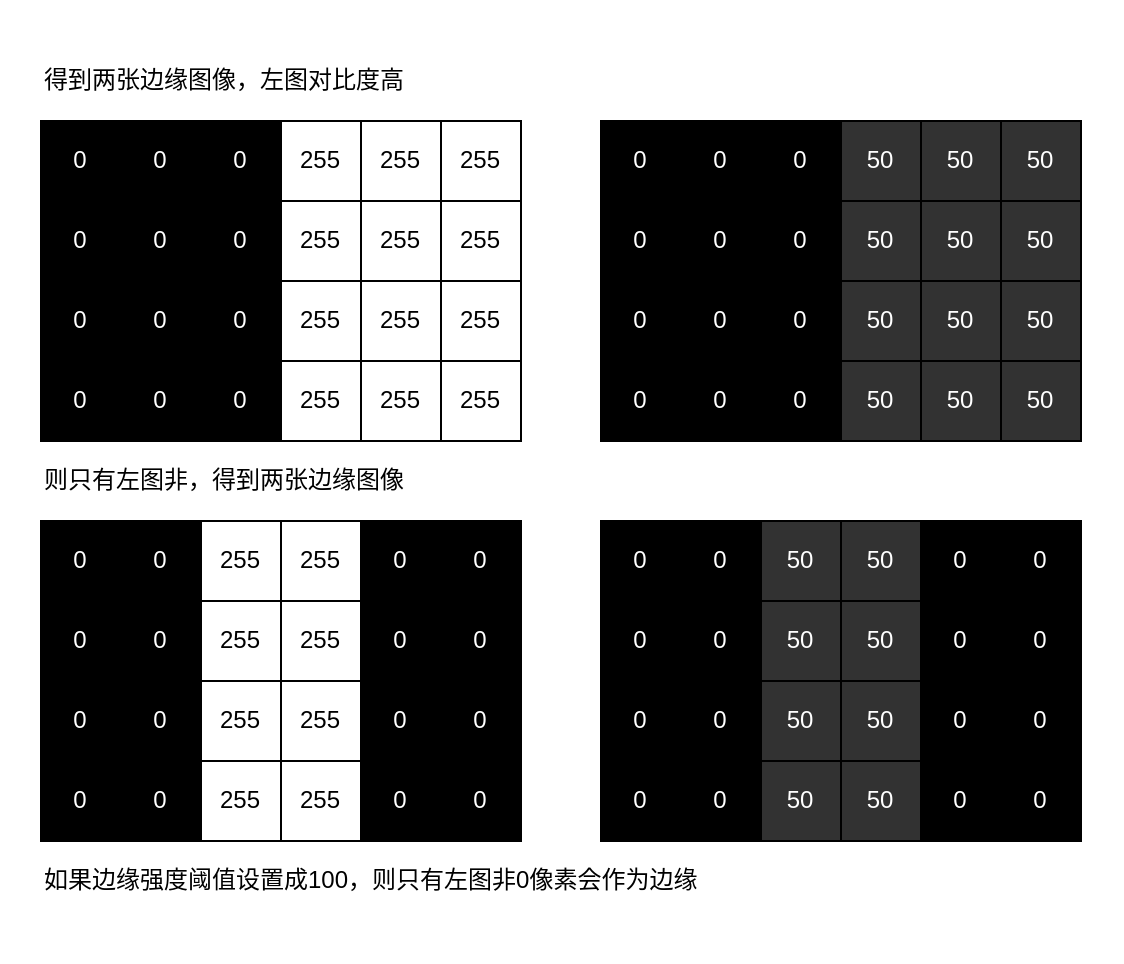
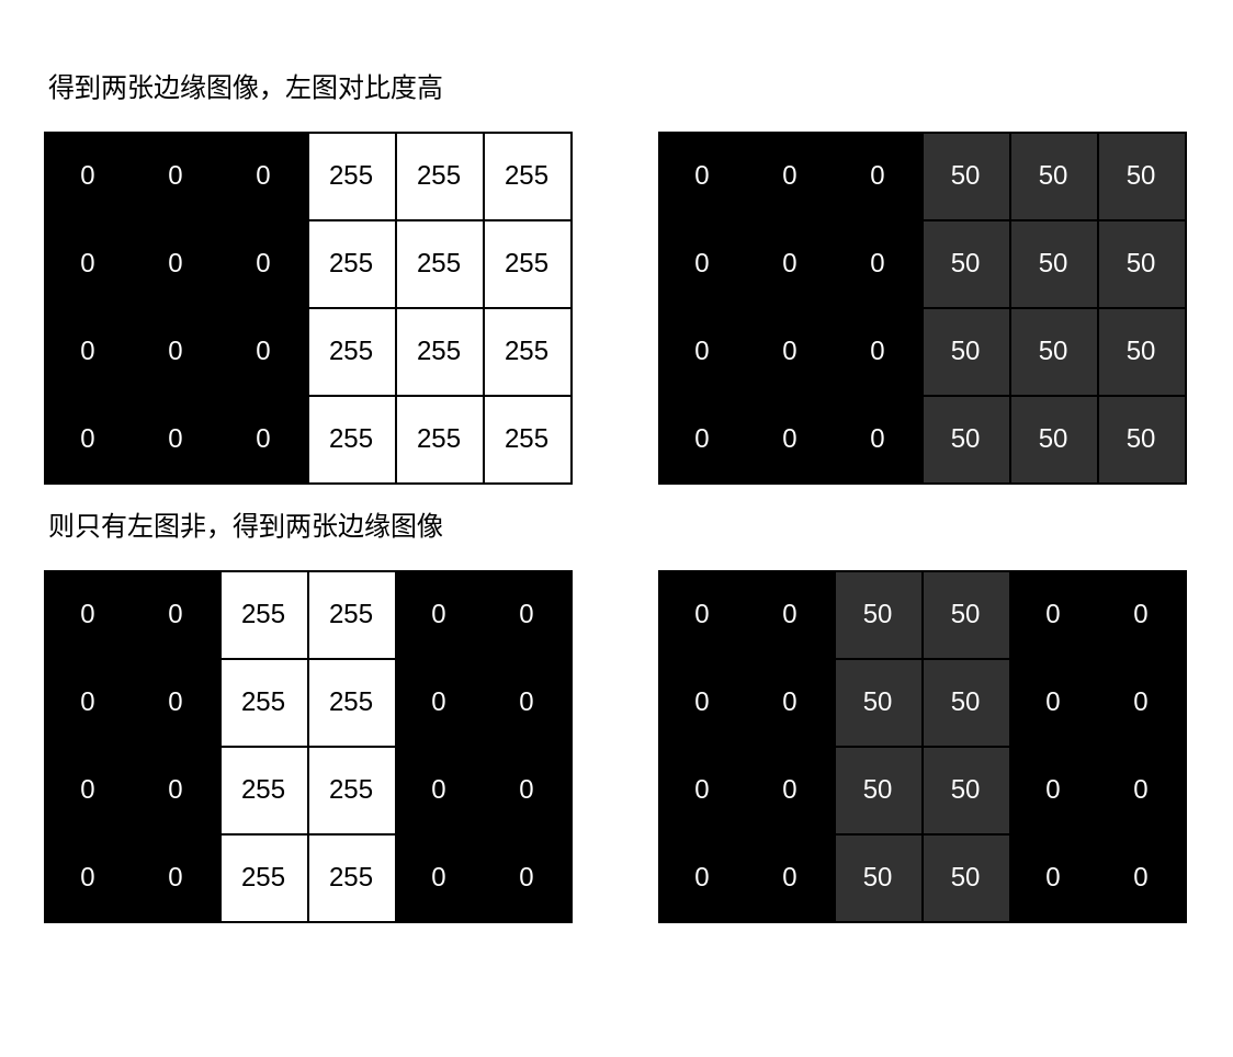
  <mxCell id="0" />
  <mxCell id="1" parent="0" />
  <mxCell id="2" value="0" style="rounded=0;whiteSpace=wrap;html=1;fillColor=#000000;fontColor=#FFFFFF;" parent="1" vertex="1"><mxGeometry x="340" y="60" width="40" height="40" as="geometry" /></mxCell>
  <mxCell id="3" value="0" style="rounded=0;whiteSpace=wrap;html=1;fillColor=#000000;fontColor=#FFFFFF;" parent="1" vertex="1"><mxGeometry x="380" y="60" width="40" height="40" as="geometry" /></mxCell>
  <mxCell id="4" value="0" style="rounded=0;whiteSpace=wrap;html=1;fillColor=#000000;fontColor=#FFFFFF;" parent="1" vertex="1"><mxGeometry x="380" y="100" width="40" height="40" as="geometry" /></mxCell>
  <mxCell id="5" value="0" style="rounded=0;whiteSpace=wrap;html=1;fillColor=#000000;fontColor=#FFFFFF;" parent="1" vertex="1"><mxGeometry x="340" y="100" width="40" height="40" as="geometry" /></mxCell>
  <mxCell id="6" value="0" style="rounded=0;whiteSpace=wrap;html=1;fillColor=#000000;fontColor=#FFFFFF;" parent="1" vertex="1"><mxGeometry x="380" y="140" width="40" height="40" as="geometry" /></mxCell>
  <mxCell id="7" value="0" style="rounded=0;whiteSpace=wrap;html=1;fillColor=#000000;fontColor=#FFFFFF;" parent="1" vertex="1"><mxGeometry x="340" y="140" width="40" height="40" as="geometry" /></mxCell>
  <mxCell id="8" value="0" style="rounded=0;whiteSpace=wrap;html=1;fillColor=#000000;fontColor=#FFFFFF;" parent="1" vertex="1"><mxGeometry x="340" y="180" width="40" height="40" as="geometry" /></mxCell>
  <mxCell id="9" value="0" style="rounded=0;whiteSpace=wrap;html=1;fillColor=#000000;fontColor=#FFFFFF;" parent="1" vertex="1"><mxGeometry x="380" y="180" width="40" height="40" as="geometry" /></mxCell>
  <mxCell id="10" value="0" style="rounded=0;whiteSpace=wrap;html=1;fillColor=#000000;fontColor=#FFFFFF;" parent="1" vertex="1"><mxGeometry x="300" y="60" width="40" height="40" as="geometry" /></mxCell>
  <mxCell id="11" value="0" style="rounded=0;whiteSpace=wrap;html=1;fillColor=#000000;fontColor=#FFFFFF;" parent="1" vertex="1"><mxGeometry x="300" y="100" width="40" height="40" as="geometry" /></mxCell>
  <mxCell id="12" value="0" style="rounded=0;whiteSpace=wrap;html=1;fillColor=#000000;fontColor=#FFFFFF;" parent="1" vertex="1"><mxGeometry x="300" y="140" width="40" height="40" as="geometry" /></mxCell>
  <mxCell id="13" value="0" style="rounded=0;whiteSpace=wrap;html=1;fillColor=#000000;fontColor=#FFFFFF;" parent="1" vertex="1"><mxGeometry x="300" y="180" width="40" height="40" as="geometry" /></mxCell>
  <mxCell id="14" value="50" style="rounded=0;whiteSpace=wrap;html=1;fillColor=#323232;fontColor=#FFFFFF;" parent="1" vertex="1"><mxGeometry x="420" y="60" width="40" height="40" as="geometry" /></mxCell>
  <mxCell id="15" value="50" style="rounded=0;whiteSpace=wrap;html=1;fillColor=#323232;fontColor=#FFFFFF;" parent="1" vertex="1"><mxGeometry x="420" y="100" width="40" height="40" as="geometry" /></mxCell>
  <mxCell id="16" value="50" style="rounded=0;whiteSpace=wrap;html=1;fillColor=#323232;fontColor=#FFFFFF;" parent="1" vertex="1"><mxGeometry x="460" y="60" width="40" height="40" as="geometry" /></mxCell>
  <mxCell id="17" value="50" style="rounded=0;whiteSpace=wrap;html=1;fillColor=#323232;fontColor=#FFFFFF;" parent="1" vertex="1"><mxGeometry x="460" y="100" width="40" height="40" as="geometry" /></mxCell>
  <mxCell id="18" value="50" style="rounded=0;whiteSpace=wrap;html=1;fillColor=#323232;fontColor=#FFFFFF;" parent="1" vertex="1"><mxGeometry x="500" y="60" width="40" height="40" as="geometry" /></mxCell>
  <mxCell id="19" value="50" style="rounded=0;whiteSpace=wrap;html=1;fillColor=#323232;fontColor=#FFFFFF;" parent="1" vertex="1"><mxGeometry x="500" y="100" width="40" height="40" as="geometry" /></mxCell>
  <mxCell id="20" value="50" style="rounded=0;whiteSpace=wrap;html=1;fillColor=#323232;fontColor=#FFFFFF;" parent="1" vertex="1"><mxGeometry x="420" y="140" width="40" height="40" as="geometry" /></mxCell>
  <mxCell id="21" value="50" style="rounded=0;whiteSpace=wrap;html=1;fillColor=#323232;fontColor=#FFFFFF;" parent="1" vertex="1"><mxGeometry x="420" y="180" width="40" height="40" as="geometry" /></mxCell>
  <mxCell id="22" value="50" style="rounded=0;whiteSpace=wrap;html=1;fillColor=#323232;fontColor=#FFFFFF;" parent="1" vertex="1"><mxGeometry x="460" y="140" width="40" height="40" as="geometry" /></mxCell>
  <mxCell id="23" value="50" style="rounded=0;whiteSpace=wrap;html=1;fillColor=#323232;fontColor=#FFFFFF;" parent="1" vertex="1"><mxGeometry x="460" y="180" width="40" height="40" as="geometry" /></mxCell>
  <mxCell id="24" value="50" style="rounded=0;whiteSpace=wrap;html=1;fillColor=#323232;fontColor=#FFFFFF;" parent="1" vertex="1"><mxGeometry x="500" y="140" width="40" height="40" as="geometry" /></mxCell>
  <mxCell id="25" value="50" style="rounded=0;whiteSpace=wrap;html=1;fillColor=#323232;fontColor=#FFFFFF;" parent="1" vertex="1"><mxGeometry x="500" y="180" width="40" height="40" as="geometry" /></mxCell>
  <mxCell id="26" value="0" style="rounded=0;whiteSpace=wrap;html=1;fillColor=#000000;fontColor=#FFFFFF;" parent="1" vertex="1"><mxGeometry x="60" y="260" width="40" height="40" as="geometry" /></mxCell>
  <mxCell id="27" value="0" style="rounded=0;whiteSpace=wrap;html=1;fillColor=#000000;fontColor=#FFFFFF;" parent="1" vertex="1"><mxGeometry x="60" y="300" width="40" height="40" as="geometry" /></mxCell>
  <mxCell id="28" value="0" style="rounded=0;whiteSpace=wrap;html=1;fillColor=#000000;fontColor=#FFFFFF;" parent="1" vertex="1"><mxGeometry x="60" y="340" width="40" height="40" as="geometry" /></mxCell>
  <mxCell id="29" value="0" style="rounded=0;whiteSpace=wrap;html=1;fillColor=#000000;fontColor=#FFFFFF;" parent="1" vertex="1"><mxGeometry x="60" y="380" width="40" height="40" as="geometry" /></mxCell>
  <mxCell id="30" value="0" style="rounded=0;whiteSpace=wrap;html=1;fillColor=#000000;fontColor=#FFFFFF;" parent="1" vertex="1"><mxGeometry x="20" y="260" width="40" height="40" as="geometry" /></mxCell>
  <mxCell id="31" value="0" style="rounded=0;whiteSpace=wrap;html=1;fillColor=#000000;fontColor=#FFFFFF;" parent="1" vertex="1"><mxGeometry x="20" y="300" width="40" height="40" as="geometry" /></mxCell>
  <mxCell id="32" value="0" style="rounded=0;whiteSpace=wrap;html=1;fillColor=#000000;fontColor=#FFFFFF;" parent="1" vertex="1"><mxGeometry x="20" y="340" width="40" height="40" as="geometry" /></mxCell>
  <mxCell id="33" value="0" style="rounded=0;whiteSpace=wrap;html=1;fillColor=#000000;fontColor=#FFFFFF;" parent="1" vertex="1"><mxGeometry x="20" y="380" width="40" height="40" as="geometry" /></mxCell>
  <mxCell id="34" value="255" style="rounded=0;whiteSpace=wrap;html=1;" parent="1" vertex="1"><mxGeometry x="100" y="380" width="40" height="40" as="geometry" /></mxCell>
  <mxCell id="35" value="255" style="rounded=0;whiteSpace=wrap;html=1;" parent="1" vertex="1"><mxGeometry x="140" y="380" width="40" height="40" as="geometry" /></mxCell>
  <mxCell id="36" value="255" style="rounded=0;whiteSpace=wrap;html=1;" parent="1" vertex="1"><mxGeometry x="100" y="340" width="40" height="40" as="geometry" /></mxCell>
  <mxCell id="37" value="255" style="rounded=0;whiteSpace=wrap;html=1;" parent="1" vertex="1"><mxGeometry x="140" y="340" width="40" height="40" as="geometry" /></mxCell>
  <mxCell id="38" value="255" style="rounded=0;whiteSpace=wrap;html=1;" parent="1" vertex="1"><mxGeometry x="100" y="300" width="40" height="40" as="geometry" /></mxCell>
  <mxCell id="39" value="255" style="rounded=0;whiteSpace=wrap;html=1;" parent="1" vertex="1"><mxGeometry x="140" y="300" width="40" height="40" as="geometry" /></mxCell>
  <mxCell id="40" value="255" style="rounded=0;whiteSpace=wrap;html=1;" parent="1" vertex="1"><mxGeometry x="100" y="260" width="40" height="40" as="geometry" /></mxCell>
  <mxCell id="41" value="255" style="rounded=0;whiteSpace=wrap;html=1;" parent="1" vertex="1"><mxGeometry x="140" y="260" width="40" height="40" as="geometry" /></mxCell>
  <mxCell id="42" value="0" style="rounded=0;whiteSpace=wrap;html=1;fillColor=#000000;fontColor=#FFFFFF;" parent="1" vertex="1"><mxGeometry x="220" y="260" width="40" height="40" as="geometry" /></mxCell>
  <mxCell id="43" value="0" style="rounded=0;whiteSpace=wrap;html=1;fillColor=#000000;fontColor=#FFFFFF;" parent="1" vertex="1"><mxGeometry x="220" y="300" width="40" height="40" as="geometry" /></mxCell>
  <mxCell id="44" value="0" style="rounded=0;whiteSpace=wrap;html=1;fillColor=#000000;fontColor=#FFFFFF;" parent="1" vertex="1"><mxGeometry x="220" y="340" width="40" height="40" as="geometry" /></mxCell>
  <mxCell id="45" value="0" style="rounded=0;whiteSpace=wrap;html=1;fillColor=#000000;fontColor=#FFFFFF;" parent="1" vertex="1"><mxGeometry x="220" y="380" width="40" height="40" as="geometry" /></mxCell>
  <mxCell id="46" value="0" style="rounded=0;whiteSpace=wrap;html=1;fillColor=#000000;fontColor=#FFFFFF;" parent="1" vertex="1"><mxGeometry x="180" y="260" width="40" height="40" as="geometry" /></mxCell>
  <mxCell id="47" value="0" style="rounded=0;whiteSpace=wrap;html=1;fillColor=#000000;fontColor=#FFFFFF;" parent="1" vertex="1"><mxGeometry x="180" y="300" width="40" height="40" as="geometry" /></mxCell>
  <mxCell id="48" value="0" style="rounded=0;whiteSpace=wrap;html=1;fillColor=#000000;fontColor=#FFFFFF;" parent="1" vertex="1"><mxGeometry x="180" y="340" width="40" height="40" as="geometry" /></mxCell>
  <mxCell id="49" value="0" style="rounded=0;whiteSpace=wrap;html=1;fillColor=#000000;fontColor=#FFFFFF;" parent="1" vertex="1"><mxGeometry x="180" y="380" width="40" height="40" as="geometry" /></mxCell>
  <mxCell id="50" value="0" style="rounded=0;whiteSpace=wrap;html=1;fillColor=#000000;fontColor=#FFFFFF;" parent="1" vertex="1"><mxGeometry x="300" y="260" width="40" height="40" as="geometry" /></mxCell>
  <mxCell id="51" value="0" style="rounded=0;whiteSpace=wrap;html=1;fillColor=#000000;fontColor=#FFFFFF;" parent="1" vertex="1"><mxGeometry x="340" y="260" width="40" height="40" as="geometry" /></mxCell>
  <mxCell id="52" value="0" style="rounded=0;whiteSpace=wrap;html=1;fillColor=#000000;fontColor=#FFFFFF;" parent="1" vertex="1"><mxGeometry x="340" y="300" width="40" height="40" as="geometry" /></mxCell>
  <mxCell id="53" value="0" style="rounded=0;whiteSpace=wrap;html=1;fillColor=#000000;fontColor=#FFFFFF;" parent="1" vertex="1"><mxGeometry x="300" y="300" width="40" height="40" as="geometry" /></mxCell>
  <mxCell id="54" value="0" style="rounded=0;whiteSpace=wrap;html=1;fillColor=#000000;fontColor=#FFFFFF;" parent="1" vertex="1"><mxGeometry x="340" y="340" width="40" height="40" as="geometry" /></mxCell>
  <mxCell id="55" value="0" style="rounded=0;whiteSpace=wrap;html=1;fillColor=#000000;fontColor=#FFFFFF;" parent="1" vertex="1"><mxGeometry x="300" y="340" width="40" height="40" as="geometry" /></mxCell>
  <mxCell id="56" value="0" style="rounded=0;whiteSpace=wrap;html=1;fillColor=#000000;fontColor=#FFFFFF;" parent="1" vertex="1"><mxGeometry x="300" y="380" width="40" height="40" as="geometry" /></mxCell>
  <mxCell id="57" value="0" style="rounded=0;whiteSpace=wrap;html=1;fillColor=#000000;fontColor=#FFFFFF;" parent="1" vertex="1"><mxGeometry x="340" y="380" width="40" height="40" as="geometry" /></mxCell>
  <mxCell id="58" value="50" style="rounded=0;whiteSpace=wrap;html=1;fillColor=#323232;fontColor=#FFFFFF;" parent="1" vertex="1"><mxGeometry x="380" y="260" width="40" height="40" as="geometry" /></mxCell>
  <mxCell id="59" value="50" style="rounded=0;whiteSpace=wrap;html=1;fillColor=#323232;fontColor=#FFFFFF;" parent="1" vertex="1"><mxGeometry x="380" y="300" width="40" height="40" as="geometry" /></mxCell>
  <mxCell id="60" value="50" style="rounded=0;whiteSpace=wrap;html=1;fillColor=#323232;fontColor=#FFFFFF;" parent="1" vertex="1"><mxGeometry x="420" y="260" width="40" height="40" as="geometry" /></mxCell>
  <mxCell id="61" value="50" style="rounded=0;whiteSpace=wrap;html=1;fillColor=#323232;fontColor=#FFFFFF;" parent="1" vertex="1"><mxGeometry x="420" y="300" width="40" height="40" as="geometry" /></mxCell>
  <mxCell id="62" value="50" style="rounded=0;whiteSpace=wrap;html=1;fillColor=#323232;fontColor=#FFFFFF;" parent="1" vertex="1"><mxGeometry x="380" y="340" width="40" height="40" as="geometry" /></mxCell>
  <mxCell id="63" value="50" style="rounded=0;whiteSpace=wrap;html=1;fillColor=#323232;fontColor=#FFFFFF;" parent="1" vertex="1"><mxGeometry x="380" y="380" width="40" height="40" as="geometry" /></mxCell>
  <mxCell id="64" value="50" style="rounded=0;whiteSpace=wrap;html=1;fillColor=#323232;fontColor=#FFFFFF;" parent="1" vertex="1"><mxGeometry x="420" y="340" width="40" height="40" as="geometry" /></mxCell>
  <mxCell id="65" value="50" style="rounded=0;whiteSpace=wrap;html=1;fillColor=#323232;fontColor=#FFFFFF;" parent="1" vertex="1"><mxGeometry x="420" y="380" width="40" height="40" as="geometry" /></mxCell>
  <mxCell id="66" value="0" style="rounded=0;whiteSpace=wrap;html=1;fillColor=#000000;fontColor=#FFFFFF;" parent="1" vertex="1"><mxGeometry x="460" y="260" width="40" height="40" as="geometry" /></mxCell>
  <mxCell id="67" value="0" style="rounded=0;whiteSpace=wrap;html=1;fillColor=#000000;fontColor=#FFFFFF;" parent="1" vertex="1"><mxGeometry x="500" y="260" width="40" height="40" as="geometry" /></mxCell>
  <mxCell id="68" value="0" style="rounded=0;whiteSpace=wrap;html=1;fillColor=#000000;fontColor=#FFFFFF;" parent="1" vertex="1"><mxGeometry x="500" y="300" width="40" height="40" as="geometry" /></mxCell>
  <mxCell id="69" value="0" style="rounded=0;whiteSpace=wrap;html=1;fillColor=#000000;fontColor=#FFFFFF;" parent="1" vertex="1"><mxGeometry x="460" y="300" width="40" height="40" as="geometry" /></mxCell>
  <mxCell id="70" value="0" style="rounded=0;whiteSpace=wrap;html=1;fillColor=#000000;fontColor=#FFFFFF;" parent="1" vertex="1"><mxGeometry x="500" y="340" width="40" height="40" as="geometry" /></mxCell>
  <mxCell id="71" value="0" style="rounded=0;whiteSpace=wrap;html=1;fillColor=#000000;fontColor=#FFFFFF;" parent="1" vertex="1"><mxGeometry x="460" y="340" width="40" height="40" as="geometry" /></mxCell>
  <mxCell id="72" value="0" style="rounded=0;whiteSpace=wrap;html=1;fillColor=#000000;fontColor=#FFFFFF;" parent="1" vertex="1"><mxGeometry x="460" y="380" width="40" height="40" as="geometry" /></mxCell>
  <mxCell id="73" value="0" style="rounded=0;whiteSpace=wrap;html=1;fillColor=#000000;fontColor=#FFFFFF;" parent="1" vertex="1"><mxGeometry x="500" y="380" width="40" height="40" as="geometry" /></mxCell>
  <mxCell id="74" value="0" style="rounded=0;whiteSpace=wrap;html=1;fillColor=#000000;fontColor=#FFFFFF;" parent="1" vertex="1"><mxGeometry x="60" y="60" width="40" height="40" as="geometry" /></mxCell>
  <mxCell id="75" value="255" style="rounded=0;whiteSpace=wrap;html=1;" parent="1" vertex="1"><mxGeometry x="140" y="180" width="40" height="40" as="geometry" /></mxCell>
  <mxCell id="76" value="255" style="rounded=0;whiteSpace=wrap;html=1;" parent="1" vertex="1"><mxGeometry x="180" y="180" width="40" height="40" as="geometry" /></mxCell>
  <mxCell id="77" value="255" style="rounded=0;whiteSpace=wrap;html=1;" parent="1" vertex="1"><mxGeometry x="220" y="180" width="40" height="40" as="geometry" /></mxCell>
  <mxCell id="78" value="0" style="rounded=0;whiteSpace=wrap;html=1;fillColor=#000000;fontColor=#FFFFFF;" parent="1" vertex="1"><mxGeometry x="100" y="60" width="40" height="40" as="geometry" /></mxCell>
  <mxCell id="79" value="0" style="rounded=0;whiteSpace=wrap;html=1;fillColor=#000000;fontColor=#FFFFFF;" parent="1" vertex="1"><mxGeometry x="100" y="100" width="40" height="40" as="geometry" /></mxCell>
  <mxCell id="80" value="0" style="rounded=0;whiteSpace=wrap;html=1;fillColor=#000000;fontColor=#FFFFFF;" parent="1" vertex="1"><mxGeometry x="60" y="100" width="40" height="40" as="geometry" /></mxCell>
  <mxCell id="81" value="0" style="rounded=0;whiteSpace=wrap;html=1;fillColor=#000000;fontColor=#FFFFFF;" parent="1" vertex="1"><mxGeometry x="100" y="140" width="40" height="40" as="geometry" /></mxCell>
  <mxCell id="82" value="0" style="rounded=0;whiteSpace=wrap;html=1;fillColor=#000000;fontColor=#FFFFFF;" parent="1" vertex="1"><mxGeometry x="60" y="140" width="40" height="40" as="geometry" /></mxCell>
  <mxCell id="83" value="0" style="rounded=0;whiteSpace=wrap;html=1;fillColor=#000000;fontColor=#FFFFFF;" parent="1" vertex="1"><mxGeometry x="60" y="180" width="40" height="40" as="geometry" /></mxCell>
  <mxCell id="84" value="0" style="rounded=0;whiteSpace=wrap;html=1;fillColor=#000000;fontColor=#FFFFFF;" parent="1" vertex="1"><mxGeometry x="100" y="180" width="40" height="40" as="geometry" /></mxCell>
  <mxCell id="85" value="255" style="rounded=0;whiteSpace=wrap;html=1;" parent="1" vertex="1"><mxGeometry x="140" y="140" width="40" height="40" as="geometry" /></mxCell>
  <mxCell id="86" value="255" style="rounded=0;whiteSpace=wrap;html=1;" parent="1" vertex="1"><mxGeometry x="180" y="140" width="40" height="40" as="geometry" /></mxCell>
  <mxCell id="87" value="255" style="rounded=0;whiteSpace=wrap;html=1;" parent="1" vertex="1"><mxGeometry x="220" y="140" width="40" height="40" as="geometry" /></mxCell>
  <mxCell id="88" value="255" style="rounded=0;whiteSpace=wrap;html=1;" parent="1" vertex="1"><mxGeometry x="140" y="100" width="40" height="40" as="geometry" /></mxCell>
  <mxCell id="89" value="255" style="rounded=0;whiteSpace=wrap;html=1;" parent="1" vertex="1"><mxGeometry x="180" y="100" width="40" height="40" as="geometry" /></mxCell>
  <mxCell id="90" value="255" style="rounded=0;whiteSpace=wrap;html=1;" parent="1" vertex="1"><mxGeometry x="220" y="100" width="40" height="40" as="geometry" /></mxCell>
  <mxCell id="91" value="255" style="rounded=0;whiteSpace=wrap;html=1;" parent="1" vertex="1"><mxGeometry x="140" y="60" width="40" height="40" as="geometry" /></mxCell>
  <mxCell id="92" value="255" style="rounded=0;whiteSpace=wrap;html=1;" parent="1" vertex="1"><mxGeometry x="180" y="60" width="40" height="40" as="geometry" /></mxCell>
  <mxCell id="93" value="255" style="rounded=0;whiteSpace=wrap;html=1;" parent="1" vertex="1"><mxGeometry x="220" y="60" width="40" height="40" as="geometry" /></mxCell>
  <mxCell id="94" value="0" style="rounded=0;whiteSpace=wrap;html=1;fillColor=#000000;fontColor=#FFFFFF;" parent="1" vertex="1"><mxGeometry x="20" y="60" width="40" height="40" as="geometry" /></mxCell>
  <mxCell id="95" value="0" style="rounded=0;whiteSpace=wrap;html=1;fillColor=#000000;fontColor=#FFFFFF;" parent="1" vertex="1"><mxGeometry x="20" y="100" width="40" height="40" as="geometry" /></mxCell>
  <mxCell id="96" value="0" style="rounded=0;whiteSpace=wrap;html=1;fillColor=#000000;fontColor=#FFFFFF;" parent="1" vertex="1"><mxGeometry x="20" y="140" width="40" height="40" as="geometry" /></mxCell>
  <mxCell id="97" value="0" style="rounded=0;whiteSpace=wrap;html=1;fillColor=#000000;fontColor=#FFFFFF;" parent="1" vertex="1"><mxGeometry x="20" y="180" width="40" height="40" as="geometry" /></mxCell>
  <mxCell id="98" value="得到两张边缘图像，左图对比度高" style="text;html=1;strokeColor=none;fillColor=none;align=left;verticalAlign=middle;whiteSpace=wrap;rounded=0;fontColor=#000000;" parent="1" vertex="1"><mxGeometry x="20" y="20" width="240" height="40" as="geometry" /></mxCell>
  <mxCell id="99" value="则只有左图非，得到两张边缘图像" style="text;html=1;strokeColor=none;fillColor=none;align=left;verticalAlign=middle;whiteSpace=wrap;rounded=0;fontColor=#000000;" parent="1" vertex="1"><mxGeometry x="20" y="220" width="240" height="40" as="geometry" /></mxCell>
- <mxCell id="100" value="如果边缘强度阈值设置成100，则只有左图非0像素会作为边缘" style="text;html=1;strokeColor=none;fillColor=none;align=left;verticalAlign=middle;whiteSpace=wrap;rounded=0;fontColor=#000000;" parent="1" vertex="1"><mxGeometry x="20" y="420" width="480" height="40" as="geometry" /></mxCell>
